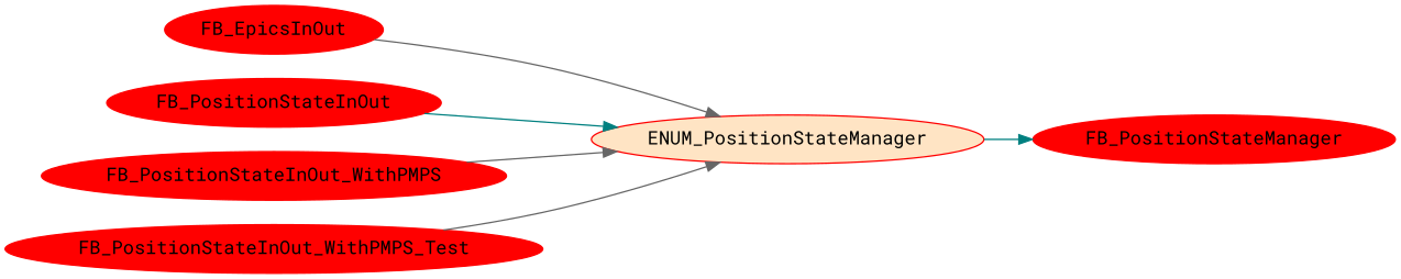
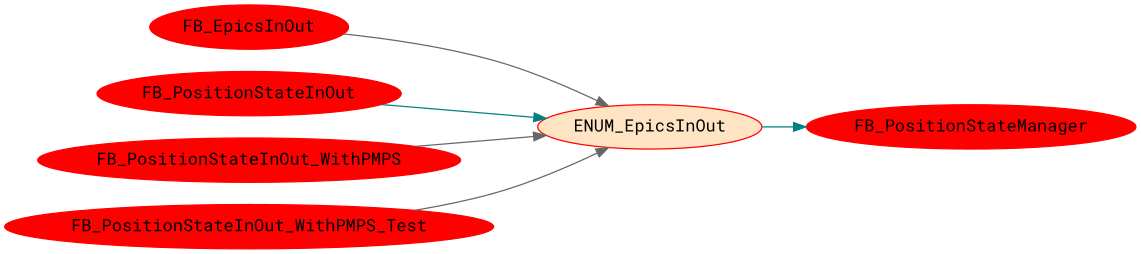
  digraph {
    rankdir=LR
    fontname="Roboto Mono"
    node [style=filled color=red fontname="Roboto Mono"]
    edge [color=gray40 fontname="Roboto Mono"]
-   ENUM_EpicsInOut [fillcolor=bisque label=ENUM_PositionStateManager]
+   ENUM_EpicsInOut [fillcolor=bisque]
    FB_PositionStateManager
    FB_EpicsInOut
    FB_PositionStateInOut
    FB_PositionStateInOut_WithPMPS
    FB_PositionStateInOut_WithPMPS_Test
    ENUM_EpicsInOut -> FB_PositionStateManager [color=teal]
    FB_EpicsInOut -> ENUM_EpicsInOut
    FB_PositionStateInOut -> ENUM_EpicsInOut [color=teal]
    FB_PositionStateInOut_WithPMPS -> ENUM_EpicsInOut
    FB_PositionStateInOut_WithPMPS_Test -> ENUM_EpicsInOut
  }
